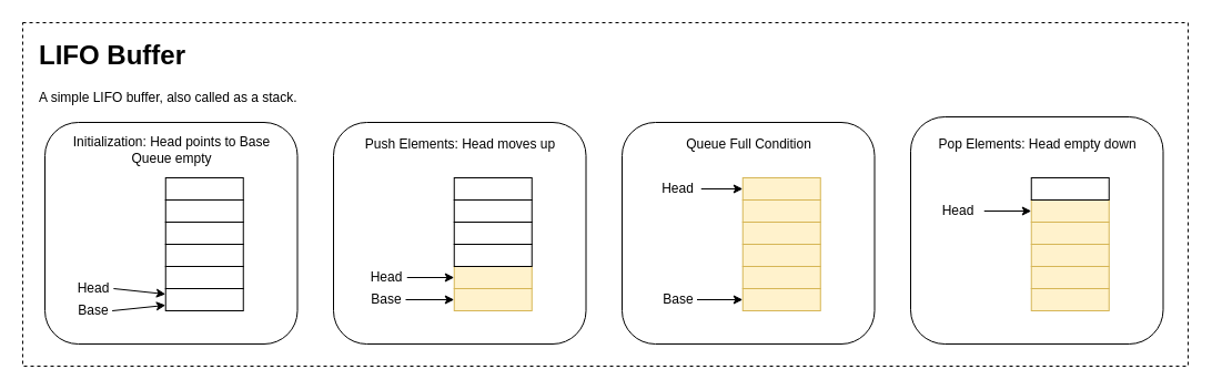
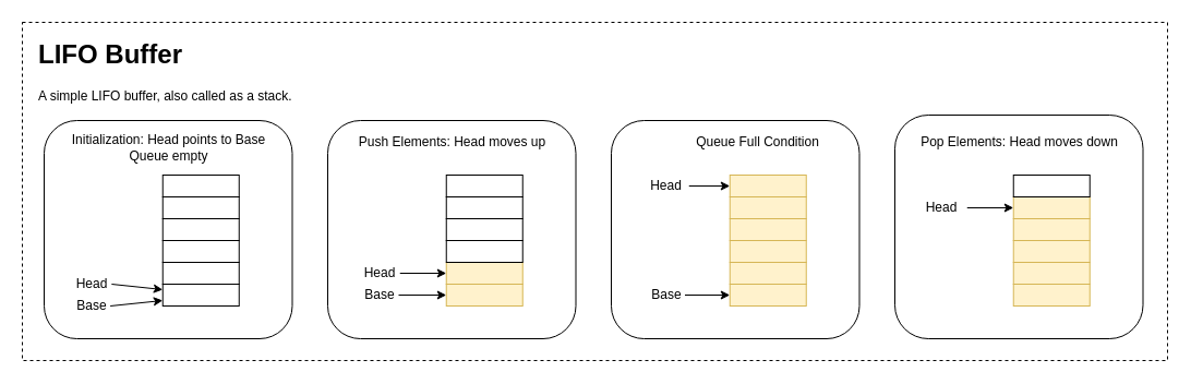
  <mxCell id="0" />
  <mxCell id="1" parent="0" />
  <mxCell id="2" value="" style="rounded=0;whiteSpace=wrap;html=1;dashed=1;" parent="1" vertex="1"><mxGeometry x="20" y="20" width="1050" height="310" as="geometry" /></mxCell>
  <mxCell id="3" value="" style="rounded=1;whiteSpace=wrap;html=1;" parent="1" vertex="1"><mxGeometry x="40" y="110" width="227.5" height="200" as="geometry" /></mxCell>
  <mxCell id="4" value="" style="rounded=0;whiteSpace=wrap;html=1;" parent="1" vertex="1"><mxGeometry x="148.75" y="260" width="70" height="20" as="geometry" /></mxCell>
  <mxCell id="5" value="" style="rounded=0;whiteSpace=wrap;html=1;" parent="1" vertex="1"><mxGeometry x="148.75" y="240" width="70" height="20" as="geometry" /></mxCell>
  <mxCell id="6" value="" style="rounded=0;whiteSpace=wrap;html=1;" parent="1" vertex="1"><mxGeometry x="148.75" y="220" width="70" height="20" as="geometry" /></mxCell>
  <mxCell id="7" value="" style="rounded=0;whiteSpace=wrap;html=1;" parent="1" vertex="1"><mxGeometry x="148.75" y="200" width="70" height="20" as="geometry" /></mxCell>
  <mxCell id="8" value="" style="rounded=0;whiteSpace=wrap;html=1;" parent="1" vertex="1"><mxGeometry x="148.75" y="180" width="70" height="20" as="geometry" /></mxCell>
  <mxCell id="9" value="" style="rounded=0;whiteSpace=wrap;html=1;" parent="1" vertex="1"><mxGeometry x="148.75" y="160" width="70" height="20" as="geometry" /></mxCell>
  <mxCell id="10" value="&lt;h1&gt;LIFO Buffer&lt;/h1&gt;&lt;p&gt;A simple LIFO buffer, also called as a stack.&lt;/p&gt;" style="text;html=1;strokeColor=none;fillColor=none;spacing=5;spacingTop=-20;whiteSpace=wrap;overflow=hidden;rounded=0;" parent="1" vertex="1"><mxGeometry x="30" y="30" width="260" height="70" as="geometry" /></mxCell>
  <mxCell id="11" value="Initialization: Head points to Base&lt;br&gt;Queue empty" style="text;html=1;align=center;verticalAlign=middle;resizable=0;points=[];autosize=1;strokeColor=none;fillColor=none;" parent="1" vertex="1"><mxGeometry x="53.75" y="115" width="200" height="40" as="geometry" /></mxCell>
  <mxCell id="12" value="Head" style="text;html=1;strokeColor=none;fillColor=none;align=center;verticalAlign=middle;whiteSpace=wrap;rounded=0;" parent="1" vertex="1"><mxGeometry x="65.63" y="250" width="36.25" height="20" as="geometry" /></mxCell>
  <mxCell id="13" value="" style="rounded=1;whiteSpace=wrap;html=1;" parent="1" vertex="1"><mxGeometry x="300" y="110" width="227.5" height="200" as="geometry" /></mxCell>
  <mxCell id="14" value="" style="rounded=0;whiteSpace=wrap;html=1;fillColor=#fff2cc;strokeColor=#d6b656;" parent="1" vertex="1"><mxGeometry x="408.75" y="260" width="70" height="20" as="geometry" /></mxCell>
  <mxCell id="15" value="" style="rounded=0;whiteSpace=wrap;html=1;fillColor=#fff2cc;strokeColor=#d6b656;" parent="1" vertex="1"><mxGeometry x="408.75" y="240" width="70" height="20" as="geometry" /></mxCell>
  <mxCell id="16" value="" style="rounded=0;whiteSpace=wrap;html=1;" parent="1" vertex="1"><mxGeometry x="408.75" y="220" width="70" height="20" as="geometry" /></mxCell>
  <mxCell id="17" value="" style="rounded=0;whiteSpace=wrap;html=1;" parent="1" vertex="1"><mxGeometry x="408.75" y="200" width="70" height="20" as="geometry" /></mxCell>
  <mxCell id="18" value="" style="rounded=0;whiteSpace=wrap;html=1;" parent="1" vertex="1"><mxGeometry x="408.75" y="180" width="70" height="20" as="geometry" /></mxCell>
  <mxCell id="19" value="" style="rounded=0;whiteSpace=wrap;html=1;" parent="1" vertex="1"><mxGeometry x="408.75" y="160" width="70" height="20" as="geometry" /></mxCell>
  <mxCell id="20" value="Push Elements: Head moves up" style="text;html=1;align=center;verticalAlign=middle;resizable=0;points=[];autosize=1;strokeColor=none;fillColor=none;" parent="1" vertex="1"><mxGeometry x="318.75" y="115" width="190" height="30" as="geometry" /></mxCell>
  <mxCell id="21" value="" style="endArrow=classic;html=1;rounded=0;entryX=0;entryY=0.5;entryDx=0;entryDy=0;" parent="1" source="46" target="15" edge="1"><mxGeometry width="50" height="50" relative="1" as="geometry"><mxPoint x="370" y="240" as="sourcePoint" /><mxPoint x="408.75" y="229.76" as="targetPoint" /></mxGeometry></mxCell>
  <mxCell id="22" value="" style="rounded=1;whiteSpace=wrap;html=1;" parent="1" vertex="1"><mxGeometry x="560" y="110" width="227.5" height="200" as="geometry" /></mxCell>
  <mxCell id="23" value="" style="rounded=0;whiteSpace=wrap;html=1;fillColor=#fff2cc;strokeColor=#d6b656;" parent="1" vertex="1"><mxGeometry x="668.75" y="260" width="70" height="20" as="geometry" /></mxCell>
  <mxCell id="24" value="" style="rounded=0;whiteSpace=wrap;html=1;fillColor=#fff2cc;strokeColor=#d6b656;" parent="1" vertex="1"><mxGeometry x="668.75" y="240" width="70" height="20" as="geometry" /></mxCell>
  <mxCell id="25" value="" style="rounded=0;whiteSpace=wrap;html=1;fillColor=#fff2cc;strokeColor=#d6b656;" parent="1" vertex="1"><mxGeometry x="668.75" y="220" width="70" height="20" as="geometry" /></mxCell>
  <mxCell id="26" value="" style="rounded=0;whiteSpace=wrap;html=1;fillColor=#fff2cc;strokeColor=#d6b656;" parent="1" vertex="1"><mxGeometry x="668.75" y="160" width="70" height="20" as="geometry" /></mxCell>
- <mxCell id="27" value="Queue Full Condition" style="text;html=1;align=center;verticalAlign=middle;resizable=0;points=[];autosize=1;strokeColor=none;fillColor=none;" parent="1" vertex="1"><mxGeometry x="603.75" y="115" width="140" height="30" as="geometry" /></mxCell>
+ <mxCell id="27" value="Queue Full Condition" style="text;html=1;align=center;verticalAlign=middle;resizable=0;points=[];autosize=1;strokeColor=none;fillColor=none;" parent="1" vertex="1"><mxGeometry x="623.75" y="115" width="140" height="30" as="geometry" /></mxCell>
  <mxCell id="28" value="" style="endArrow=classic;html=1;rounded=0;entryX=0;entryY=0.5;entryDx=0;entryDy=0;" parent="1" source="29" target="26" edge="1"><mxGeometry width="50" height="50" relative="1" as="geometry"><mxPoint x="628.75" y="154.43" as="sourcePoint" /><mxPoint x="668.75" y="154.43" as="targetPoint" /></mxGeometry></mxCell>
  <mxCell id="29" value="Head" style="text;html=1;strokeColor=none;fillColor=none;align=center;verticalAlign=middle;whiteSpace=wrap;rounded=0;" parent="1" vertex="1"><mxGeometry x="590" y="162.5" width="41.25" height="15" as="geometry" /></mxCell>
  <mxCell id="30" value="" style="rounded=1;whiteSpace=wrap;html=1;" parent="1" vertex="1"><mxGeometry x="820" y="105" width="227.5" height="205" as="geometry" /></mxCell>
  <mxCell id="31" value="" style="rounded=0;whiteSpace=wrap;html=1;fillColor=#fff2cc;strokeColor=#d6b656;" parent="1" vertex="1"><mxGeometry x="928.75" y="260" width="70" height="20" as="geometry" /></mxCell>
  <mxCell id="32" value="" style="rounded=0;whiteSpace=wrap;html=1;fillColor=#fff2cc;strokeColor=#d6b656;" parent="1" vertex="1"><mxGeometry x="928.75" y="240" width="70" height="20" as="geometry" /></mxCell>
  <mxCell id="33" value="" style="rounded=0;whiteSpace=wrap;html=1;fillColor=#fff2cc;strokeColor=#d6b656;" parent="1" vertex="1"><mxGeometry x="928.75" y="220" width="70" height="20" as="geometry" /></mxCell>
  <mxCell id="34" value="" style="rounded=0;whiteSpace=wrap;html=1;fillColor=#fff2cc;strokeColor=#d6b656;" parent="1" vertex="1"><mxGeometry x="928.75" y="200" width="70" height="20" as="geometry" /></mxCell>
  <mxCell id="35" value="" style="rounded=0;whiteSpace=wrap;html=1;fillColor=#fff2cc;strokeColor=#d6b656;" parent="1" vertex="1"><mxGeometry x="928.75" y="180" width="70" height="20" as="geometry" /></mxCell>
  <mxCell id="36" value="" style="rounded=0;whiteSpace=wrap;html=1;" parent="1" vertex="1"><mxGeometry x="928.75" y="160" width="70" height="20" as="geometry" /></mxCell>
- <mxCell id="37" value="Pop Elements: Head empty down" style="text;html=1;align=center;verticalAlign=middle;resizable=0;points=[];autosize=1;strokeColor=none;fillColor=none;" parent="1" vertex="1"><mxGeometry x="833.75" y="115" width="200" height="30" as="geometry" /></mxCell>
+ <mxCell id="37" value="Pop Elements: Head moves down" style="text;html=1;align=center;verticalAlign=middle;resizable=0;points=[];autosize=1;strokeColor=none;fillColor=none;" parent="1" vertex="1"><mxGeometry x="833.75" y="115" width="200" height="30" as="geometry" /></mxCell>
  <mxCell id="38" value="" style="endArrow=classic;html=1;rounded=0;exitX=1;exitY=0.5;exitDx=0;exitDy=0;entryX=0;entryY=0.5;entryDx=0;entryDy=0;" parent="1" source="39" target="35" edge="1"><mxGeometry width="50" height="50" relative="1" as="geometry"><mxPoint x="888.75" y="179.43" as="sourcePoint" /><mxPoint x="928.75" y="179.43" as="targetPoint" /></mxGeometry></mxCell>
  <mxCell id="39" value="Head" style="text;html=1;strokeColor=none;fillColor=none;align=center;verticalAlign=middle;whiteSpace=wrap;rounded=0;" parent="1" vertex="1"><mxGeometry x="840" y="180" width="46.25" height="20" as="geometry" /></mxCell>
  <mxCell id="40" value="" style="rounded=0;whiteSpace=wrap;html=1;fillColor=#fff2cc;strokeColor=#d6b656;" parent="1" vertex="1"><mxGeometry x="668.75" y="180" width="70" height="20" as="geometry" /></mxCell>
  <mxCell id="41" value="" style="rounded=0;whiteSpace=wrap;html=1;fillColor=#fff2cc;strokeColor=#d6b656;" parent="1" vertex="1"><mxGeometry x="668.75" y="200" width="70" height="20" as="geometry" /></mxCell>
  <mxCell id="42" value="Base" style="text;html=1;strokeColor=none;fillColor=none;align=center;verticalAlign=middle;whiteSpace=wrap;rounded=0;" parent="1" vertex="1"><mxGeometry x="66.88" y="270" width="33.75" height="20" as="geometry" /></mxCell>
  <mxCell id="43" value="" style="endArrow=classic;html=1;rounded=0;exitX=1;exitY=0.5;exitDx=0;exitDy=0;entryX=0;entryY=0.25;entryDx=0;entryDy=0;" parent="1" source="12" target="4" edge="1"><mxGeometry width="50" height="50" relative="1" as="geometry"><mxPoint x="190" y="230" as="sourcePoint" /><mxPoint x="240" y="180" as="targetPoint" /></mxGeometry></mxCell>
  <mxCell id="44" value="" style="endArrow=classic;html=1;rounded=0;entryX=0;entryY=0.75;entryDx=0;entryDy=0;exitX=1;exitY=0.5;exitDx=0;exitDy=0;" parent="1" source="42" target="4" edge="1"><mxGeometry width="50" height="50" relative="1" as="geometry"><mxPoint x="100" y="290" as="sourcePoint" /><mxPoint x="158.75" y="290" as="targetPoint" /></mxGeometry></mxCell>
  <mxCell id="45" value="" style="endArrow=classic;html=1;rounded=0;entryX=0;entryY=0.5;entryDx=0;entryDy=0;exitX=1;exitY=0.5;exitDx=0;exitDy=0;" parent="1" source="47" target="14" edge="1"><mxGeometry width="50" height="50" relative="1" as="geometry"><mxPoint x="370" y="280" as="sourcePoint" /><mxPoint x="408.75" y="280" as="targetPoint" /></mxGeometry></mxCell>
  <mxCell id="46" value="Head" style="text;html=1;strokeColor=none;fillColor=none;align=center;verticalAlign=middle;whiteSpace=wrap;rounded=0;" parent="1" vertex="1"><mxGeometry x="330" y="240" width="36.25" height="20" as="geometry" /></mxCell>
  <mxCell id="47" value="Base" style="text;html=1;strokeColor=none;fillColor=none;align=center;verticalAlign=middle;whiteSpace=wrap;rounded=0;" parent="1" vertex="1"><mxGeometry x="331.25" y="262.5" width="33.75" height="15" as="geometry" /></mxCell>
  <mxCell id="48" value="" style="endArrow=classic;html=1;rounded=0;entryX=0;entryY=0.5;entryDx=0;entryDy=0;exitX=1;exitY=0.5;exitDx=0;exitDy=0;" parent="1" source="49" target="23" edge="1"><mxGeometry width="50" height="50" relative="1" as="geometry"><mxPoint x="630" y="280" as="sourcePoint" /><mxPoint x="668.75" y="280" as="targetPoint" /></mxGeometry></mxCell>
  <mxCell id="49" value="Base" style="text;html=1;strokeColor=none;fillColor=none;align=center;verticalAlign=middle;whiteSpace=wrap;rounded=0;" parent="1" vertex="1"><mxGeometry x="593.75" y="262.5" width="33.75" height="15" as="geometry" /></mxCell>
